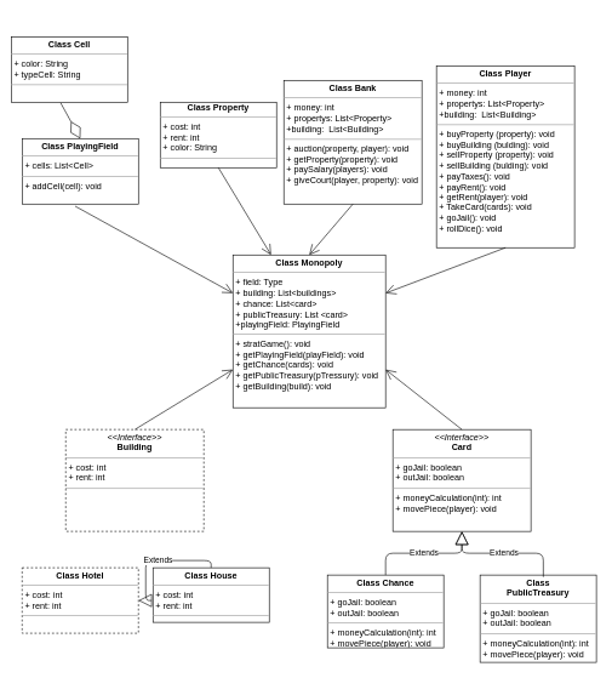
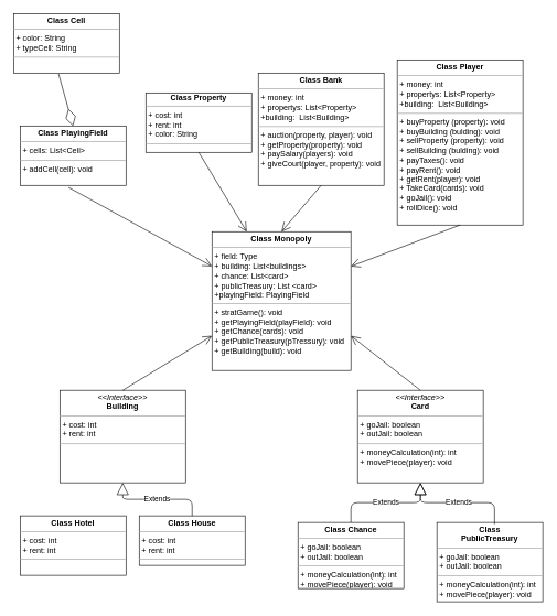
  <mxCell id="0" />
  <mxCell id="1" parent="0" />
  <mxCell id="2" value="&lt;p style=&quot;margin: 0px ; margin-top: 4px ; text-align: center&quot;&gt;&lt;b&gt;&lt;font style=&quot;vertical-align: inherit&quot;&gt;&lt;font style=&quot;vertical-align: inherit&quot;&gt;Class Player&lt;/font&gt;&lt;/font&gt;&lt;/b&gt;&lt;/p&gt;&lt;hr size=&quot;1&quot;&gt;&lt;p style=&quot;margin: 0px ; margin-left: 4px&quot;&gt;&lt;font style=&quot;vertical-align: inherit&quot;&gt;&lt;font style=&quot;vertical-align: inherit&quot;&gt;+ money: int&lt;/font&gt;&lt;/font&gt;&lt;br&gt;&lt;font style=&quot;vertical-align: inherit&quot;&gt;&lt;font style=&quot;vertical-align: inherit&quot;&gt;+ propertys: List&amp;lt;Property&amp;gt;&lt;/font&gt;&lt;/font&gt;&lt;/p&gt;&lt;p style=&quot;margin: 0px ; margin-left: 4px&quot;&gt;&lt;font style=&quot;vertical-align: inherit&quot;&gt;&lt;font style=&quot;vertical-align: inherit&quot;&gt;+building:&amp;nbsp; List&amp;lt;Building&amp;gt;&lt;/font&gt;&lt;/font&gt;&lt;/p&gt;&lt;hr size=&quot;1&quot;&gt;&lt;p style=&quot;margin: 0px ; margin-left: 4px&quot;&gt;&lt;font style=&quot;vertical-align: inherit&quot;&gt;&lt;font style=&quot;vertical-align: inherit&quot;&gt;+ buyProperty (property): void&lt;/font&gt;&lt;/font&gt;&lt;br&gt;&lt;font style=&quot;vertical-align: inherit&quot;&gt;&lt;font style=&quot;vertical-align: inherit&quot;&gt;+ buyBuilding (bulding): void&lt;/font&gt;&lt;/font&gt;&lt;/p&gt;&lt;p style=&quot;margin: 0px ; margin-left: 4px&quot;&gt;&lt;font style=&quot;vertical-align: inherit&quot;&gt;&lt;font style=&quot;vertical-align: inherit&quot;&gt;&lt;font style=&quot;vertical-align: inherit&quot;&gt;&lt;font style=&quot;vertical-align: inherit&quot;&gt;+ sellProperty (property): void&lt;/font&gt;&lt;/font&gt;&lt;br&gt;&lt;font style=&quot;vertical-align: inherit&quot;&gt;&lt;font style=&quot;vertical-align: inherit&quot;&gt;+ sellBuilding (bulding): void&lt;/font&gt;&lt;/font&gt;&lt;br&gt;&lt;/font&gt;&lt;/font&gt;&lt;/p&gt;&lt;p style=&quot;margin: 0px ; margin-left: 4px&quot;&gt;&lt;font style=&quot;vertical-align: inherit&quot;&gt;&lt;font style=&quot;vertical-align: inherit&quot;&gt;+ payTaxes(): void&lt;br&gt;&lt;/font&gt;&lt;/font&gt;&lt;/p&gt;&lt;p style=&quot;margin: 0px ; margin-left: 4px&quot;&gt;&lt;font style=&quot;vertical-align: inherit&quot;&gt;&lt;font style=&quot;vertical-align: inherit&quot;&gt;+ payRent(): void&lt;/font&gt;&lt;/font&gt;&lt;/p&gt;&lt;p style=&quot;margin: 0px ; margin-left: 4px&quot;&gt;&lt;font style=&quot;vertical-align: inherit&quot;&gt;&lt;font style=&quot;vertical-align: inherit&quot;&gt;+ getRent(player): void&lt;/font&gt;&lt;/font&gt;&lt;/p&gt;&lt;p style=&quot;margin: 0px ; margin-left: 4px&quot;&gt;&lt;font style=&quot;vertical-align: inherit&quot;&gt;&lt;font style=&quot;vertical-align: inherit&quot;&gt;+ TakeCard(cards): void&lt;br&gt;&lt;/font&gt;&lt;/font&gt;&lt;/p&gt;&lt;p style=&quot;margin: 0px ; margin-left: 4px&quot;&gt;&lt;font style=&quot;vertical-align: inherit&quot;&gt;&lt;font style=&quot;vertical-align: inherit&quot;&gt;+ goJail(): void&amp;nbsp;&lt;/font&gt;&lt;/font&gt;&lt;/p&gt;&lt;p style=&quot;margin: 0px ; margin-left: 4px&quot;&gt;&lt;font style=&quot;vertical-align: inherit&quot;&gt;&lt;font style=&quot;vertical-align: inherit&quot;&gt;+ rollDice(): void&lt;/font&gt;&lt;/font&gt;&lt;/p&gt;&lt;p style=&quot;margin: 0px ; margin-left: 4px&quot;&gt;&lt;font style=&quot;vertical-align: inherit&quot;&gt;&lt;font style=&quot;vertical-align: inherit&quot;&gt;&lt;br&gt;&lt;/font&gt;&lt;/font&gt;&lt;/p&gt;&lt;p style=&quot;margin: 0px ; margin-left: 4px&quot;&gt;&lt;font style=&quot;vertical-align: inherit&quot;&gt;&lt;font style=&quot;vertical-align: inherit&quot;&gt;&lt;br&gt;&lt;/font&gt;&lt;/font&gt;&lt;/p&gt;" style="verticalAlign=top;align=left;overflow=fill;fontSize=12;fontFamily=Helvetica;html=1;" parent="1" vertex="1"><mxGeometry x="600" y="90" width="190" height="250" as="geometry" /></mxCell>
  <mxCell id="3" value="&lt;p style=&quot;margin: 0px ; margin-top: 4px ; text-align: center&quot;&gt;&lt;b&gt;Class Bank&lt;/b&gt;&lt;/p&gt;&lt;hr size=&quot;1&quot;&gt;&lt;p style=&quot;margin: 0px ; margin-left: 4px&quot;&gt;&lt;font style=&quot;vertical-align: inherit&quot;&gt;+ money: int&lt;/font&gt;&lt;br&gt;&lt;font style=&quot;vertical-align: inherit&quot;&gt;+ propertys: List&amp;lt;Property&amp;gt;&lt;/font&gt;&lt;br&gt;&lt;/p&gt;&lt;p style=&quot;margin: 0px ; margin-left: 4px&quot;&gt;&lt;font style=&quot;vertical-align: inherit&quot;&gt;+building:&amp;nbsp; List&amp;lt;Building&amp;gt;&lt;br&gt;&lt;/font&gt;&lt;/p&gt;&lt;hr size=&quot;1&quot;&gt;&lt;p style=&quot;margin: 0px ; margin-left: 4px&quot;&gt;+ auction(property, player): void&lt;/p&gt;&lt;p style=&quot;margin: 0px ; margin-left: 4px&quot;&gt;+ getProperty(property): void&lt;/p&gt;&lt;p style=&quot;margin: 0px ; margin-left: 4px&quot;&gt;+ paySalary(players): void&lt;/p&gt;&lt;p style=&quot;margin: 0px ; margin-left: 4px&quot;&gt;+ giveCourt(player, property): void&amp;nbsp;&lt;/p&gt;" style="verticalAlign=top;align=left;overflow=fill;fontSize=12;fontFamily=Helvetica;html=1;" parent="1" vertex="1"><mxGeometry x="390" y="110" width="190" height="170" as="geometry" /></mxCell>
  <mxCell id="4" value="&lt;div style=&quot;text-align: center&quot;&gt;&lt;b&gt;Class&lt;/b&gt;&lt;b style=&quot;text-align: center&quot;&gt;&lt;font style=&quot;vertical-align: inherit&quot;&gt;&lt;font style=&quot;vertical-align: inherit&quot;&gt;&amp;nbsp;Property&lt;/font&gt;&lt;/font&gt;&lt;/b&gt;&lt;/div&gt;&lt;hr size=&quot;1&quot;&gt;&lt;p style=&quot;margin: 0px ; margin-left: 4px&quot;&gt;&lt;font style=&quot;vertical-align: inherit&quot;&gt;&lt;font style=&quot;vertical-align: inherit&quot;&gt;+ cost: int&lt;/font&gt;&lt;/font&gt;&lt;/p&gt;&lt;p style=&quot;margin: 0px ; margin-left: 4px&quot;&gt;&lt;font style=&quot;vertical-align: inherit&quot;&gt;&lt;font style=&quot;vertical-align: inherit&quot;&gt;+ rent: int&lt;/font&gt;&lt;/font&gt;&lt;/p&gt;&lt;p style=&quot;margin: 0px ; margin-left: 4px&quot;&gt;&lt;font style=&quot;vertical-align: inherit&quot;&gt;&lt;font style=&quot;vertical-align: inherit&quot;&gt;+ color: String&lt;/font&gt;&lt;/font&gt;&lt;/p&gt;&lt;hr size=&quot;1&quot;&gt;&lt;p style=&quot;margin: 0px ; margin-left: 4px&quot;&gt;&lt;br&gt;&lt;/p&gt;" style="verticalAlign=top;align=left;overflow=fill;fontSize=12;fontFamily=Helvetica;html=1;" parent="1" vertex="1"><mxGeometry x="220" y="140" width="160" height="90" as="geometry" /></mxCell>
  <mxCell id="5" value="&lt;p style=&quot;margin: 0px ; margin-top: 4px ; text-align: center&quot;&gt;&lt;b&gt;&lt;font style=&quot;vertical-align: inherit&quot;&gt;&lt;font style=&quot;vertical-align: inherit&quot;&gt;Class Chance&lt;/font&gt;&lt;/font&gt;&lt;/b&gt;&lt;/p&gt;&lt;hr size=&quot;1&quot;&gt;&lt;p style=&quot;margin: 0px ; margin-left: 4px&quot;&gt;+ goJail: boolean&lt;br&gt;+ outJail: boolean&lt;br&gt;&lt;/p&gt;&lt;hr size=&quot;1&quot;&gt;&lt;p style=&quot;margin: 0px ; margin-left: 4px&quot;&gt;+ moneyСalculation(int): int&lt;br&gt;&lt;/p&gt;&lt;p style=&quot;margin: 0px ; margin-left: 4px&quot;&gt;+&amp;nbsp;movePiece(player): void&lt;br&gt;&lt;/p&gt;" style="verticalAlign=top;align=left;overflow=fill;fontSize=12;fontFamily=Helvetica;html=1;" parent="1" vertex="1"><mxGeometry x="450" y="790" width="160" height="100" as="geometry" /></mxCell>
  <mxCell id="6" value="&lt;p style=&quot;margin: 0px ; margin-top: 4px ; text-align: center&quot;&gt;&lt;b&gt;Class&lt;/b&gt;&lt;/p&gt;&lt;div style=&quot;text-align: center&quot;&gt;&lt;span&gt;&lt;b&gt;PublicTreasury&lt;/b&gt;&lt;/span&gt;&lt;/div&gt;&lt;hr size=&quot;1&quot;&gt;&lt;p style=&quot;margin: 0px ; margin-left: 4px&quot;&gt;+ goJail: boolean&lt;br&gt;+ outJail: boolean&lt;br&gt;&lt;/p&gt;&lt;hr size=&quot;1&quot;&gt;&lt;p style=&quot;margin: 0px ; margin-left: 4px&quot;&gt;+ moneyСalculation(int): int&lt;br&gt;&lt;/p&gt;&lt;p style=&quot;margin: 0px ; margin-left: 4px&quot;&gt;+&amp;nbsp;movePiece(player): void&lt;br&gt;&lt;/p&gt;&lt;p style=&quot;margin: 0px ; margin-left: 4px&quot;&gt;&lt;br&gt;&lt;/p&gt;" style="verticalAlign=top;align=left;overflow=fill;fontSize=12;fontFamily=Helvetica;html=1;" parent="1" vertex="1"><mxGeometry x="660" y="790" width="160" height="120" as="geometry" /></mxCell>
- <mxCell id="7" value="&lt;p style=&quot;margin: 0px ; margin-top: 4px ; text-align: center&quot;&gt;&lt;i&gt;&amp;lt;&amp;lt;Interface&amp;gt;&amp;gt;&lt;/i&gt;&lt;br&gt;&lt;b&gt;Building&lt;/b&gt;&lt;br&gt;&lt;/p&gt;&lt;hr size=&quot;1&quot;&gt;&lt;p style=&quot;margin: 0px ; margin-left: 4px&quot;&gt;+&lt;span&gt;&amp;nbsp;cost: int&lt;/span&gt;&lt;/p&gt;&lt;p style=&quot;margin: 0px 0px 0px 4px&quot;&gt;&lt;font style=&quot;vertical-align: inherit&quot;&gt;+ rent: int&lt;/font&gt;&lt;/p&gt;&lt;hr size=&quot;1&quot;&gt;&lt;p style=&quot;margin: 0px ; margin-left: 4px&quot;&gt;&lt;br&gt;&lt;/p&gt;" style="verticalAlign=top;align=left;overflow=fill;fontSize=12;fontFamily=Helvetica;html=1;dashed=1;" parent="1" vertex="1"><mxGeometry x="90" y="590" width="190" height="140" as="geometry" /></mxCell>
+ <mxCell id="7" value="&lt;p style=&quot;margin: 0px ; margin-top: 4px ; text-align: center&quot;&gt;&lt;i&gt;&amp;lt;&amp;lt;Interface&amp;gt;&amp;gt;&lt;/i&gt;&lt;br&gt;&lt;b&gt;Building&lt;/b&gt;&lt;br&gt;&lt;/p&gt;&lt;hr size=&quot;1&quot;&gt;&lt;p style=&quot;margin: 0px ; margin-left: 4px&quot;&gt;+&lt;span&gt;&amp;nbsp;cost: int&lt;/span&gt;&lt;/p&gt;&lt;p style=&quot;margin: 0px 0px 0px 4px&quot;&gt;&lt;font style=&quot;vertical-align: inherit&quot;&gt;+ rent: int&lt;/font&gt;&lt;/p&gt;&lt;hr size=&quot;1&quot;&gt;&lt;p style=&quot;margin: 0px ; margin-left: 4px&quot;&gt;&lt;br&gt;&lt;/p&gt;" style="verticalAlign=top;align=left;overflow=fill;fontSize=12;fontFamily=Helvetica;html=1;" parent="1" vertex="1"><mxGeometry x="90" y="590" width="190" height="140" as="geometry" /></mxCell>
  <mxCell id="8" value="&lt;p style=&quot;margin: 0px ; margin-top: 4px ; text-align: center&quot;&gt;&lt;b&gt;Class House&lt;/b&gt;&lt;/p&gt;&lt;hr size=&quot;1&quot;&gt;&lt;p style=&quot;margin: 0px 0px 0px 4px&quot;&gt;+&amp;nbsp;cost: int&lt;/p&gt;&lt;p style=&quot;margin: 0px 0px 0px 4px&quot;&gt;&lt;font style=&quot;vertical-align: inherit&quot;&gt;+ rent: int&lt;/font&gt;&lt;/p&gt;&lt;hr size=&quot;1&quot;&gt;&lt;p style=&quot;margin: 0px ; margin-left: 4px&quot;&gt;&lt;br&gt;&lt;/p&gt;" style="verticalAlign=top;align=left;overflow=fill;fontSize=12;fontFamily=Helvetica;html=1;" parent="1" vertex="1"><mxGeometry x="210" y="780" width="160" height="75" as="geometry" /></mxCell>
- <mxCell id="9" value="&lt;p style=&quot;margin: 0px ; margin-top: 4px ; text-align: center&quot;&gt;&lt;b&gt;Class Hotel&lt;/b&gt;&lt;/p&gt;&lt;hr size=&quot;1&quot;&gt;&lt;p style=&quot;margin: 0px 0px 0px 4px&quot;&gt;+&amp;nbsp;cost: int&lt;/p&gt;&lt;p style=&quot;margin: 0px 0px 0px 4px&quot;&gt;&lt;font style=&quot;vertical-align: inherit&quot;&gt;+ rent: int&lt;/font&gt;&lt;/p&gt;&lt;hr size=&quot;1&quot;&gt;&lt;p style=&quot;margin: 0px ; margin-left: 4px&quot;&gt;&lt;br&gt;&lt;/p&gt;" style="verticalAlign=top;align=left;overflow=fill;fontSize=12;fontFamily=Helvetica;html=1;dashed=1;" parent="1" vertex="1"><mxGeometry x="30" y="780" width="160" height="90" as="geometry" /></mxCell>
+ <mxCell id="9" value="&lt;p style=&quot;margin: 0px ; margin-top: 4px ; text-align: center&quot;&gt;&lt;b&gt;Class Hotel&lt;/b&gt;&lt;/p&gt;&lt;hr size=&quot;1&quot;&gt;&lt;p style=&quot;margin: 0px 0px 0px 4px&quot;&gt;+&amp;nbsp;cost: int&lt;/p&gt;&lt;p style=&quot;margin: 0px 0px 0px 4px&quot;&gt;&lt;font style=&quot;vertical-align: inherit&quot;&gt;+ rent: int&lt;/font&gt;&lt;/p&gt;&lt;hr size=&quot;1&quot;&gt;&lt;p style=&quot;margin: 0px ; margin-left: 4px&quot;&gt;&lt;br&gt;&lt;/p&gt;" style="verticalAlign=top;align=left;overflow=fill;fontSize=12;fontFamily=Helvetica;html=1;" parent="1" vertex="1"><mxGeometry x="30" y="780" width="160" height="90" as="geometry" /></mxCell>
  <mxCell id="10" value="&lt;p style=&quot;margin: 0px ; margin-top: 4px ; text-align: center&quot;&gt;&lt;i&gt;&amp;lt;&amp;lt;Interface&amp;gt;&amp;gt;&lt;/i&gt;&lt;br&gt;&lt;b&gt;Card&lt;/b&gt;&lt;/p&gt;&lt;hr size=&quot;1&quot;&gt;&lt;p style=&quot;margin: 0px ; margin-left: 4px&quot;&gt;+ goJail: boolean&lt;br&gt;+ outJail: boolean&lt;/p&gt;&lt;hr size=&quot;1&quot;&gt;&lt;p style=&quot;margin: 0px ; margin-left: 4px&quot;&gt;+ moneyСalculation(int): int&lt;br&gt;&lt;/p&gt;&lt;p style=&quot;margin: 0px ; margin-left: 4px&quot;&gt;+&amp;nbsp;movePiece(player): void&lt;/p&gt;" style="verticalAlign=top;align=left;overflow=fill;fontSize=12;fontFamily=Helvetica;html=1;" parent="1" vertex="1"><mxGeometry x="540" y="590" width="190" height="140" as="geometry" /></mxCell>
  <mxCell id="11" value="Extends" style="endArrow=block;endSize=16;endFill=0;html=1;entryX=0.5;entryY=1;entryDx=0;entryDy=0;edgeStyle=orthogonalEdgeStyle;" parent="1" source="5" target="10" edge="1"><mxGeometry width="160" relative="1" as="geometry"><mxPoint x="350" y="500" as="sourcePoint" /><mxPoint x="510" y="500" as="targetPoint" /></mxGeometry></mxCell>
  <mxCell id="12" value="Extends" style="endArrow=block;endSize=16;endFill=0;html=1;entryX=0.5;entryY=1;entryDx=0;entryDy=0;exitX=0.544;exitY=0.022;exitDx=0;exitDy=0;exitPerimeter=0;edgeStyle=orthogonalEdgeStyle;" parent="1" source="6" target="10" edge="1"><mxGeometry width="160" relative="1" as="geometry"><mxPoint x="350" y="700" as="sourcePoint" /><mxPoint x="510" y="700" as="targetPoint" /></mxGeometry></mxCell>
- <mxCell id="13" value="Extends" style="endArrow=block;endSize=16;endFill=0;html=1;exitX=0.5;exitY=0;exitDx=0;exitDy=0;edgeStyle=orthogonalEdgeStyle;" parent="1" source="8" target="9" edge="1"><mxGeometry width="160" relative="1" as="geometry"><mxPoint x="350" y="700" as="sourcePoint" /><mxPoint x="510" y="700" as="targetPoint" /></mxGeometry></mxCell>
+ <mxCell id="13" value="Extends" style="endArrow=block;endSize=16;endFill=0;html=1;exitX=0.5;exitY=0;exitDx=0;exitDy=0;entryX=0.5;entryY=1;entryDx=0;entryDy=0;edgeStyle=orthogonalEdgeStyle;" parent="1" source="8" target="7" edge="1"><mxGeometry width="160" relative="1" as="geometry"><mxPoint x="350" y="700" as="sourcePoint" /><mxPoint x="510" y="700" as="targetPoint" /></mxGeometry></mxCell>
  <mxCell id="14" value="&lt;p style=&quot;margin: 0px ; margin-top: 4px ; text-align: center&quot;&gt;&lt;b&gt;Class Monopoly&lt;/b&gt;&lt;/p&gt;&lt;hr size=&quot;1&quot;&gt;&lt;p style=&quot;margin: 0px ; margin-left: 4px&quot;&gt;+ field: Type&lt;/p&gt;&lt;p style=&quot;margin: 0px ; margin-left: 4px&quot;&gt;+ building: List&amp;lt;buildings&amp;gt;&lt;/p&gt;&lt;p style=&quot;margin: 0px ; margin-left: 4px&quot;&gt;+ chance: List&amp;lt;card&amp;gt;&lt;/p&gt;&lt;p style=&quot;margin: 0px ; margin-left: 4px&quot;&gt;+ publicTreasury: List &amp;lt;card&amp;gt;&lt;/p&gt;&lt;p style=&quot;margin: 0px ; margin-left: 4px&quot;&gt;+playingField: PlayingField&lt;/p&gt;&lt;hr size=&quot;1&quot;&gt;&lt;p style=&quot;margin: 0px ; margin-left: 4px&quot;&gt;+ stratGame(): void&lt;/p&gt;&lt;p style=&quot;margin: 0px ; margin-left: 4px&quot;&gt;+ getPlayingField(playField): void&lt;/p&gt;&lt;p style=&quot;margin: 0px ; margin-left: 4px&quot;&gt;+ getChance(cards): void&lt;/p&gt;&lt;p style=&quot;margin: 0px ; margin-left: 4px&quot;&gt;+ getPublicTreasury(pTressury): void&lt;/p&gt;&lt;p style=&quot;margin: 0px ; margin-left: 4px&quot;&gt;+ getBuilding(build): void&lt;/p&gt;" style="verticalAlign=top;align=left;overflow=fill;fontSize=12;fontFamily=Helvetica;html=1;" parent="1" vertex="1"><mxGeometry x="320" y="350" width="210" height="210" as="geometry" /></mxCell>
  <mxCell id="15" value="&lt;p style=&quot;margin: 0px ; margin-top: 4px ; text-align: center&quot;&gt;&lt;b&gt;Class P&lt;/b&gt;&lt;b&gt;layingField&lt;/b&gt;&lt;/p&gt;&lt;hr size=&quot;1&quot;&gt;&lt;p style=&quot;margin: 0px ; margin-left: 4px&quot;&gt;+ cells: List&amp;lt;Cell&amp;gt;&lt;/p&gt;&lt;hr size=&quot;1&quot;&gt;&lt;p style=&quot;margin: 0px ; margin-left: 4px&quot;&gt;+ addCell(cell): void&lt;/p&gt;" style="verticalAlign=top;align=left;overflow=fill;fontSize=12;fontFamily=Helvetica;html=1;" parent="1" vertex="1"><mxGeometry x="30" y="190" width="160" height="90" as="geometry" /></mxCell>
- <mxCell id="16" value="&lt;p style=&quot;margin: 0px ; margin-top: 4px ; text-align: center&quot;&gt;&lt;b&gt;Class Cell&lt;/b&gt;&lt;/p&gt;&lt;hr size=&quot;1&quot;&gt;&lt;p style=&quot;margin: 0px ; margin-left: 4px&quot;&gt;+ color: String&lt;/p&gt;&lt;p style=&quot;margin: 0px ; margin-left: 4px&quot;&gt;+ typeCell: String&lt;/p&gt;&lt;hr size=&quot;1&quot;&gt;&lt;p style=&quot;margin: 0px ; margin-left: 4px&quot;&gt;&lt;br&gt;&lt;/p&gt;" style="verticalAlign=top;align=left;overflow=fill;fontSize=12;fontFamily=Helvetica;html=1;" parent="1" vertex="1"><mxGeometry x="15" y="50" width="160" height="90" as="geometry" /></mxCell>
+ <mxCell id="16" value="&lt;p style=&quot;margin: 0px ; margin-top: 4px ; text-align: center&quot;&gt;&lt;b&gt;Class Cell&lt;/b&gt;&lt;/p&gt;&lt;hr size=&quot;1&quot;&gt;&lt;p style=&quot;margin: 0px ; margin-left: 4px&quot;&gt;+ color: String&lt;/p&gt;&lt;p style=&quot;margin: 0px ; margin-left: 4px&quot;&gt;+ typeCell: String&lt;/p&gt;&lt;hr size=&quot;1&quot;&gt;&lt;p style=&quot;margin: 0px ; margin-left: 4px&quot;&gt;&lt;br&gt;&lt;/p&gt;" style="verticalAlign=top;align=left;overflow=fill;fontSize=12;fontFamily=Helvetica;html=1;" parent="1" vertex="1"><mxGeometry y="20" width="160" height="90" as="geometry" x="20" /></mxCell>
  <mxCell id="17" value="" style="endArrow=diamondThin;endFill=0;endSize=24;html=1;exitX=0.425;exitY=1.011;exitDx=0;exitDy=0;exitPerimeter=0;entryX=0.5;entryY=0;entryDx=0;entryDy=0;" parent="1" source="16" target="15" edge="1"><mxGeometry width="160" relative="1" as="geometry"><mxPoint x="350" y="200" as="sourcePoint" /><mxPoint x="510" y="200" as="targetPoint" /></mxGeometry></mxCell>
  <mxCell id="18" value="" style="endArrow=open;endFill=1;endSize=12;html=1;exitX=0.456;exitY=1.033;exitDx=0;exitDy=0;exitPerimeter=0;entryX=0;entryY=0.25;entryDx=0;entryDy=0;" parent="1" source="15" target="14" edge="1"><mxGeometry width="160" relative="1" as="geometry"><mxPoint x="350" y="440" as="sourcePoint" /><mxPoint x="510" y="440" as="targetPoint" /></mxGeometry></mxCell>
  <mxCell id="19" value="" style="endArrow=open;endFill=1;endSize=12;html=1;exitX=0.5;exitY=1;exitDx=0;exitDy=0;entryX=0.25;entryY=0;entryDx=0;entryDy=0;" parent="1" source="4" target="14" edge="1"><mxGeometry width="160" relative="1" as="geometry"><mxPoint x="350" y="640" as="sourcePoint" /><mxPoint x="510" y="640" as="targetPoint" /></mxGeometry></mxCell>
  <mxCell id="20" value="" style="endArrow=open;endFill=1;endSize=12;html=1;exitX=0.5;exitY=1;exitDx=0;exitDy=0;entryX=0.5;entryY=0;entryDx=0;entryDy=0;" parent="1" source="3" target="14" edge="1"><mxGeometry width="160" relative="1" as="geometry"><mxPoint x="350" y="440" as="sourcePoint" /><mxPoint x="510" y="440" as="targetPoint" /></mxGeometry></mxCell>
  <mxCell id="21" value="" style="endArrow=open;endFill=1;endSize=12;html=1;entryX=1;entryY=0.25;entryDx=0;entryDy=0;exitX=0.5;exitY=1;exitDx=0;exitDy=0;" parent="1" source="2" target="14" edge="1"><mxGeometry width="160" relative="1" as="geometry"><mxPoint x="350" y="340" as="sourcePoint" /><mxPoint x="510" y="340" as="targetPoint" /></mxGeometry></mxCell>
  <mxCell id="22" value="" style="endArrow=open;endFill=1;endSize=12;html=1;exitX=0.5;exitY=0;exitDx=0;exitDy=0;entryX=1;entryY=0.75;entryDx=0;entryDy=0;" parent="1" source="10" target="14" edge="1"><mxGeometry width="160" relative="1" as="geometry"><mxPoint x="350" y="440" as="sourcePoint" /><mxPoint x="510" y="440" as="targetPoint" /></mxGeometry></mxCell>
  <mxCell id="23" value="" style="endArrow=open;endFill=1;endSize=12;html=1;exitX=0.5;exitY=0;exitDx=0;exitDy=0;entryX=0;entryY=0.75;entryDx=0;entryDy=0;" parent="1" source="7" target="14" edge="1"><mxGeometry width="160" relative="1" as="geometry"><mxPoint x="350" y="440" as="sourcePoint" /><mxPoint x="510" y="440" as="targetPoint" /></mxGeometry></mxCell>
